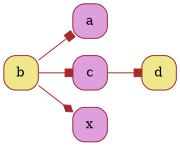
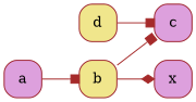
  digraph {
    rankdir=LR
    node [color="#9e242e" fillcolor=plum shape=rectangle style="rounded,filled"]
    edge [arrowhead=box color=brown]
    a [width=0.5]
    b [fillcolor=khaki width=0.5]
    c [width=0.5]
    x [width=0.5]
    d [fillcolor=khaki width=0.5]
-   b -> a
+   a -> b
    b -> c
    b -> x [arrowhead=diamond]
-   c -> d
+   d -> c
  }
